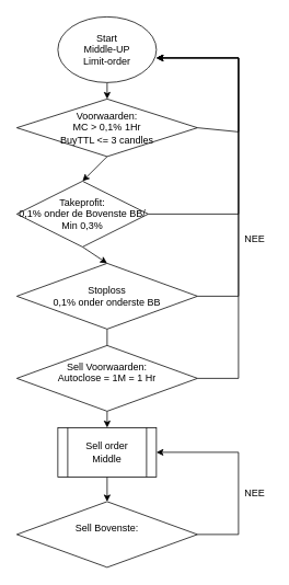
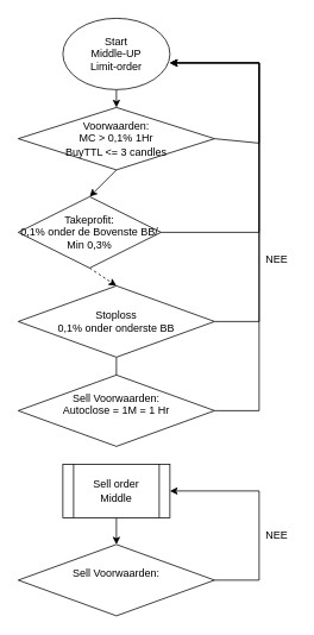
  <mxCell id="0" />
  <mxCell id="1" parent="0" />
  <mxCell id="2" style="edgeStyle=none;rounded=0;orthogonalLoop=1;jettySize=auto;html=1;exitX=0.5;exitY=1;exitDx=0;exitDy=0;entryX=0.5;entryY=0;entryDx=0;entryDy=0;" edge="1" parent="1" source="3" target="12"><mxGeometry relative="1" as="geometry"><mxPoint x="130" y="110" as="sourcePoint" /></mxGeometry></mxCell>
  <mxCell id="3" value="Start&lt;br&gt;&lt;div&gt;Middle-UP&lt;/div&gt;&lt;div&gt;Limit-order&lt;br&gt;&lt;/div&gt;" style="ellipse;whiteSpace=wrap;html=1;" vertex="1" parent="1"><mxGeometry x="70" width="120" height="80" as="geometry" y="20" /></mxCell>
- <mxCell id="4" style="edgeStyle=none;rounded=0;orthogonalLoop=1;jettySize=auto;html=1;exitX=0.5;exitY=1;exitDx=0;exitDy=0;entryX=0.5;entryY=0;entryDx=0;entryDy=0;" edge="1" parent="1" source="6" target="9"><mxGeometry relative="1" as="geometry" /></mxCell>
+ <mxCell id="4" style="edgeStyle=none;rounded=0;orthogonalLoop=1;jettySize=auto;html=1;exitX=0.5;exitY=1;exitDx=0;exitDy=0;entryX=0.5;entryY=0;entryDx=0;entryDy=0;dashed=1;" edge="1" parent="1" source="6" target="9"><mxGeometry relative="1" as="geometry" /></mxCell>
  <mxCell id="5" style="edgeStyle=none;rounded=0;orthogonalLoop=1;jettySize=auto;html=1;exitX=1;exitY=0.5;exitDx=0;exitDy=0;" edge="1" parent="1" source="6"><mxGeometry relative="1" as="geometry"><mxPoint x="190" y="70" as="targetPoint" /><Array as="points"><mxPoint x="290" y="260" /><mxPoint x="290" y="70" /></Array></mxGeometry></mxCell>
  <mxCell id="6" value="&lt;div&gt;Takeprofit:&lt;/div&gt;&lt;div&gt;0,1% onder de Bovenste BB/&lt;br&gt;&lt;/div&gt;&lt;div&gt;Min 0,3%&lt;/div&gt;" style="rhombus;whiteSpace=wrap;html=1;" vertex="1" parent="1"><mxGeometry x="20" y="220" width="160" height="80" as="geometry" /></mxCell>
  <mxCell id="7" style="edgeStyle=none;rounded=0;orthogonalLoop=1;jettySize=auto;html=1;exitX=0.5;exitY=1;exitDx=0;exitDy=0;entryX=0.5;entryY=0;entryDx=0;entryDy=0;endArrow=none;" edge="1" parent="1" source="9" target="15"><mxGeometry relative="1" as="geometry" /></mxCell>
  <mxCell id="8" style="edgeStyle=none;rounded=0;orthogonalLoop=1;jettySize=auto;html=1;exitX=1;exitY=0.5;exitDx=0;exitDy=0;entryX=1;entryY=0.5;entryDx=0;entryDy=0;" edge="1" parent="1" source="9"><mxGeometry relative="1" as="geometry"><Array as="points"><mxPoint x="290" y="360" /><mxPoint x="290" y="70" /></Array><mxPoint x="190" y="70" as="targetPoint" /></mxGeometry></mxCell>
  <mxCell id="9" value="&lt;div&gt;Stoploss&lt;/div&gt;&lt;div&gt;0,1% onder onderste BB&lt;br&gt;&lt;/div&gt;" style="rhombus;whiteSpace=wrap;html=1;" vertex="1" parent="1"><mxGeometry y="320" width="220" height="80" as="geometry" x="20" /></mxCell>
  <mxCell id="10" style="edgeStyle=none;rounded=0;orthogonalLoop=1;jettySize=auto;html=1;exitX=0.5;exitY=1;exitDx=0;exitDy=0;entryX=0.5;entryY=0;entryDx=0;entryDy=0;" edge="1" parent="1" source="12" target="6"><mxGeometry relative="1" as="geometry" /></mxCell>
  <mxCell id="11" style="edgeStyle=none;rounded=0;orthogonalLoop=1;jettySize=auto;html=1;exitX=1;exitY=0.5;exitDx=0;exitDy=0;entryX=1;entryY=0.5;entryDx=0;entryDy=0;" edge="1" parent="1" source="12"><mxGeometry relative="1" as="geometry"><Array as="points"><mxPoint x="290" y="160" /><mxPoint x="290" y="70" /></Array><mxPoint x="190" y="70" as="targetPoint" /></mxGeometry></mxCell>
  <mxCell id="12" value="Voorwaarden:&lt;br&gt;&lt;div&gt;MC &amp;gt; 0,1% 1Hr&lt;br&gt;&lt;/div&gt;BuyTTL &amp;lt;= 3 candles" style="rhombus;whiteSpace=wrap;html=1;" vertex="1" parent="1"><mxGeometry y="120" width="220" height="70" as="geometry" x="20" /></mxCell>
  <mxCell id="13" style="edgeStyle=none;rounded=0;orthogonalLoop=1;jettySize=auto;html=1;exitX=1;exitY=0.5;exitDx=0;exitDy=0;" edge="1" parent="1" source="15"><mxGeometry relative="1" as="geometry"><mxPoint x="190" y="70" as="targetPoint" /><Array as="points"><mxPoint x="290" y="460" /><mxPoint x="290" y="70" /></Array></mxGeometry></mxCell>
- <mxCell id="14" style="edgeStyle=none;rounded=0;orthogonalLoop=1;jettySize=auto;html=1;exitX=0.5;exitY=1;exitDx=0;exitDy=0;" edge="1" parent="1" source="15" target="17"><mxGeometry relative="1" as="geometry" /></mxCell>
  <mxCell id="15" value="&lt;div&gt;Sell Voorwaarden:&lt;/div&gt;&lt;div&gt;Autoclose = 1M = 1 Hr&lt;/div&gt;&lt;div&gt;&lt;br&gt;&lt;/div&gt;" style="rhombus;whiteSpace=wrap;html=1;" vertex="1" parent="1"><mxGeometry y="420" width="220" height="80" as="geometry" x="20" /></mxCell>
  <mxCell id="16" style="edgeStyle=none;rounded=0;orthogonalLoop=1;jettySize=auto;html=1;exitX=0.5;exitY=1;exitDx=0;exitDy=0;" edge="1" parent="1" source="17" target="19"><mxGeometry relative="1" as="geometry" /></mxCell>
  <mxCell id="17" value="&lt;div&gt;Sell order&lt;/div&gt;&lt;div&gt;Middle&lt;br&gt;&lt;/div&gt;" style="shape=process;whiteSpace=wrap;html=1;backgroundOutline=1;" vertex="1" parent="1"><mxGeometry x="70" y="520" width="120" height="60" as="geometry" /></mxCell>
  <mxCell id="18" style="edgeStyle=none;rounded=0;orthogonalLoop=1;jettySize=auto;html=1;exitX=1;exitY=0.5;exitDx=0;exitDy=0;entryX=1;entryY=0.5;entryDx=0;entryDy=0;" edge="1" parent="1" source="19" target="17"><mxGeometry relative="1" as="geometry"><Array as="points"><mxPoint x="290" y="650" /><mxPoint x="290" y="550" /></Array></mxGeometry></mxCell>
- <mxCell id="19" value="&lt;div&gt;Sell Bovenste:&lt;/div&gt;&lt;div&gt;&lt;br&gt;&lt;/div&gt;" style="rhombus;whiteSpace=wrap;html=1;" vertex="1" parent="1"><mxGeometry y="610" width="220" height="80" as="geometry" x="20" /></mxCell>
+ <mxCell id="19" value="&lt;div&gt;Sell Voorwaarden:&lt;/div&gt;&lt;div&gt;&lt;br&gt;&lt;/div&gt;" style="rhombus;whiteSpace=wrap;html=1;" vertex="1" parent="1"><mxGeometry y="610" width="220" height="80" as="geometry" x="20" /></mxCell>
  <mxCell id="20" value="NEE" style="text;html=1;strokeColor=none;fillColor=none;align=center;verticalAlign=middle;whiteSpace=wrap;rounded=0;" vertex="1" parent="1"><mxGeometry x="290" y="280" width="40" height="20" as="geometry" /></mxCell>
  <mxCell id="21" value="NEE" style="text;html=1;strokeColor=none;fillColor=none;align=center;verticalAlign=middle;whiteSpace=wrap;rounded=0;" vertex="1" parent="1"><mxGeometry x="290" y="590" width="40" height="20" as="geometry" /></mxCell>
